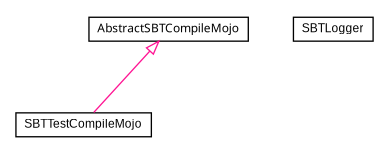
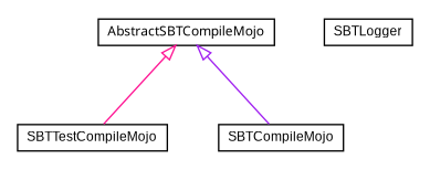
  digraph {
    node [fontcolor=black fontname=arial fontsize=9.0 shape=plaintext]
    edge [arrowtail=empty dir=back fontname=arial fontsize=10 headport=p labelfontname=arial labelfontsize=10 style=solid tailport=p]
    n1 [label=<<table border="0" cellborder="1" cellspacing="0" cellpadding="2" port="p" href="./SBTTestCompileMojo.html"> 		<tr><td><table border="0" cellspacing="0" cellpadding="1"> 			<tr><td> SBTTestCompileMojo </td></tr> 		</table></td></tr> 		</table>>]
    n2 [label=<<table border="0" cellborder="1" cellspacing="0" cellpadding="2" port="p" href="./SBTLogger.html"> 		<tr><td><table border="0" cellspacing="0" cellpadding="1"> 			<tr><td> SBTLogger </td></tr> 		</table></td></tr> 		</table>>]
+   n3 [label=<<table border="0" cellborder="1" cellspacing="0" cellpadding="2" port="p" href="./SBTCompileMojo.html"> 		<tr><td><table border="0" cellspacing="0" cellpadding="1"> 			<tr><td> SBTCompileMojo </td></tr> 		</table></td></tr> 		</table>>]
    n4 [label=<<table border="0" cellborder="1" cellspacing="0" cellpadding="2" port="p" href="./AbstractSBTCompileMojo.html"> 		<tr><td><table border="0" cellspacing="0" cellpadding="1"> 			<tr><td><font face="ariali"> AbstractSBTCompileMojo </font></td></tr> 		</table></td></tr> 		</table>>]
    n4 -> n1 [color=deeppink]
+   n4 -> n3 [color=purple]
  }
